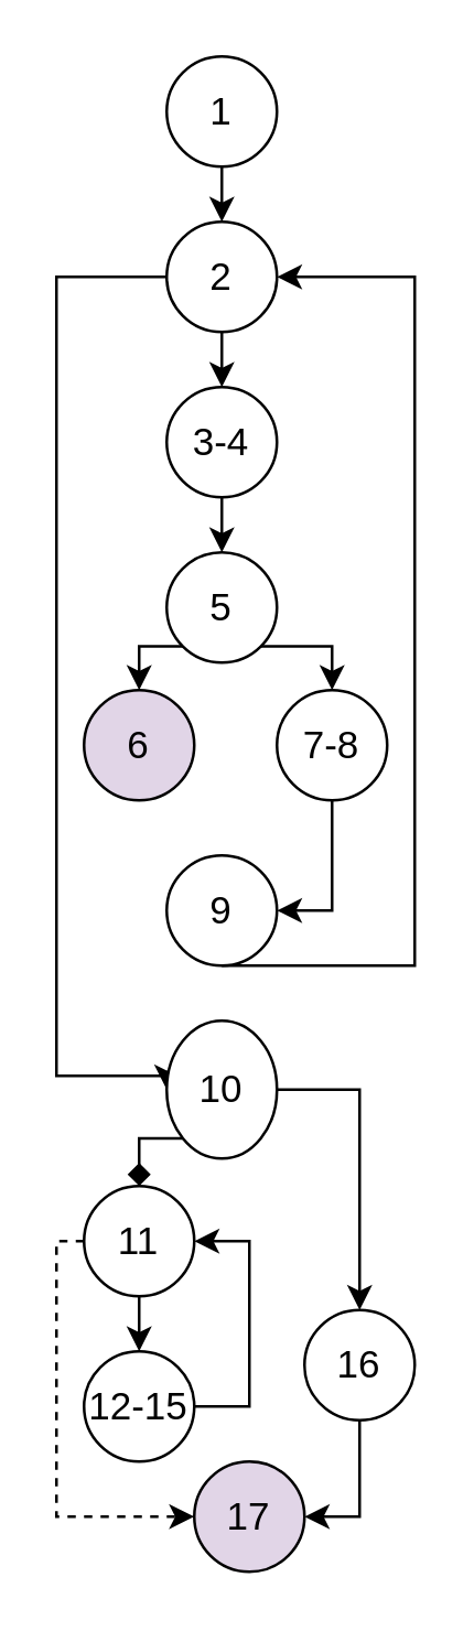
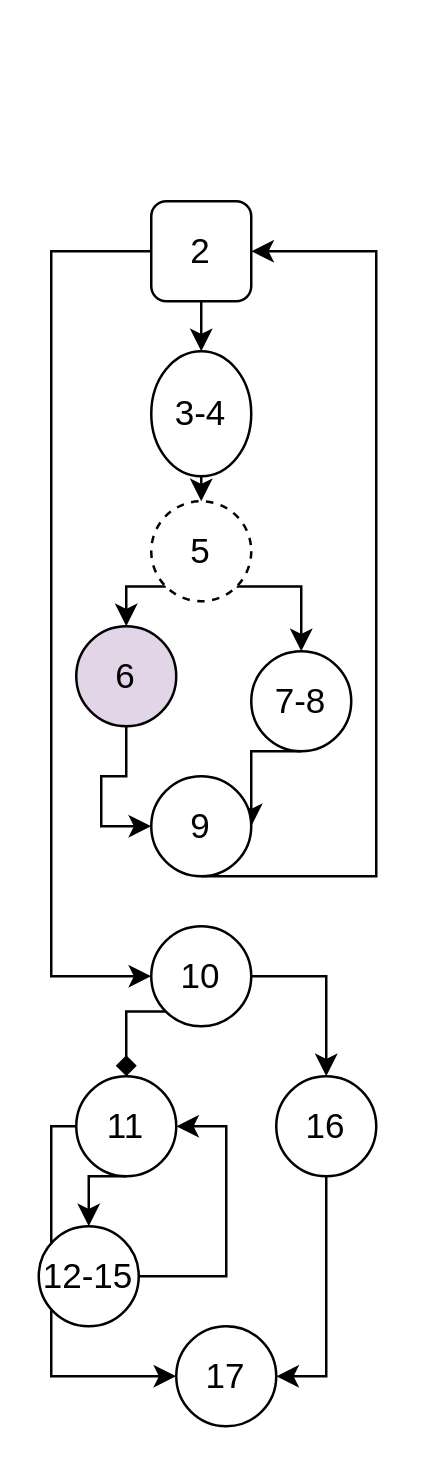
  <mxCell id="0" />
  <mxCell id="1" parent="0" />
- <mxCell id="2" style="edgeStyle=orthogonalEdgeStyle;rounded=0;orthogonalLoop=1;jettySize=auto;html=1;exitX=0.5;exitY=1;exitDx=0;exitDy=0;entryX=0.5;entryY=0;entryDx=0;entryDy=0;fontSize=14;" parent="1" source="3" target="6" edge="1"><mxGeometry relative="1" as="geometry" /></mxCell>
- <mxCell id="3" value="&lt;font style=&quot;font-size: 14px;&quot;&gt;1&lt;/font&gt;" style="ellipse;whiteSpace=wrap;html=1;" parent="1" vertex="1"><mxGeometry x="60" y="20" width="40" height="40" as="geometry" /></mxCell>
  <mxCell id="4" style="edgeStyle=orthogonalEdgeStyle;rounded=0;orthogonalLoop=1;jettySize=auto;html=1;exitX=0.5;exitY=1;exitDx=0;exitDy=0;entryX=0.5;entryY=0;entryDx=0;entryDy=0;fontSize=14;" parent="1" source="6" target="8" edge="1"><mxGeometry relative="1" as="geometry" /></mxCell>
  <mxCell id="5" style="edgeStyle=orthogonalEdgeStyle;rounded=0;orthogonalLoop=1;jettySize=auto;html=1;exitX=0;exitY=0.5;exitDx=0;exitDy=0;entryX=0;entryY=0.5;entryDx=0;entryDy=0;" edge="1" parent="1" source="6" target="20"><mxGeometry relative="1" as="geometry"><Array as="points"><mxPoint x="20" y="100" /><mxPoint x="20" y="390" /></Array></mxGeometry></mxCell>
- <mxCell id="6" value="&lt;span style=&quot;font-size: 14px;&quot;&gt;2&lt;/span&gt;" style="ellipse;whiteSpace=wrap;html=1;" parent="1" vertex="1"><mxGeometry x="60" y="80" width="40" height="40" as="geometry" /></mxCell>
+ <mxCell id="6" value="&lt;span style=&quot;font-size: 14px;&quot;&gt;2&lt;/span&gt;" style="whiteSpace=wrap;html=1;rounded=1;" parent="1" vertex="1"><mxGeometry x="60" y="80" width="40" height="40" as="geometry" /></mxCell>
  <mxCell id="7" style="edgeStyle=orthogonalEdgeStyle;rounded=0;orthogonalLoop=1;jettySize=auto;html=1;exitX=0.5;exitY=1;exitDx=0;exitDy=0;entryX=0.5;entryY=0;entryDx=0;entryDy=0;fontSize=14;" parent="1" source="8" target="11" edge="1"><mxGeometry relative="1" as="geometry" /></mxCell>
- <mxCell id="8" value="&lt;span style=&quot;font-size: 14px;&quot;&gt;3-4&lt;/span&gt;" style="ellipse;whiteSpace=wrap;html=1;" parent="1" vertex="1"><mxGeometry x="60" y="140" width="40" height="40" as="geometry" /></mxCell>
+ <mxCell id="8" value="&lt;span style=&quot;font-size: 14px;&quot;&gt;3-4&lt;/span&gt;" style="ellipse;whiteSpace=wrap;html=1;" parent="1" vertex="1"><mxGeometry x="60" y="140" width="40" height="50" as="geometry" /></mxCell>
  <mxCell id="9" style="edgeStyle=orthogonalEdgeStyle;rounded=0;orthogonalLoop=1;jettySize=auto;html=1;exitX=0;exitY=1;exitDx=0;exitDy=0;entryX=0.5;entryY=0;entryDx=0;entryDy=0;fontSize=14;" parent="1" source="11" target="15" edge="1"><mxGeometry relative="1" as="geometry" /></mxCell>
  <mxCell id="10" style="edgeStyle=orthogonalEdgeStyle;rounded=0;orthogonalLoop=1;jettySize=auto;html=1;exitX=1;exitY=1;exitDx=0;exitDy=0;entryX=0.5;entryY=0;entryDx=0;entryDy=0;fontSize=14;" parent="1" source="11" target="13" edge="1"><mxGeometry relative="1" as="geometry" /></mxCell>
- <mxCell id="11" value="&lt;span style=&quot;font-size: 14px;&quot;&gt;5&lt;/span&gt;" style="ellipse;whiteSpace=wrap;html=1;" parent="1" vertex="1"><mxGeometry x="60" y="200" width="40" height="40" as="geometry" /></mxCell>
+ <mxCell id="11" value="&lt;span style=&quot;font-size: 14px;&quot;&gt;5&lt;/span&gt;" style="ellipse;whiteSpace=wrap;html=1;dashed=1;" parent="1" vertex="1"><mxGeometry x="60" y="200" width="40" height="40" as="geometry" /></mxCell>
  <mxCell id="12" style="edgeStyle=orthogonalEdgeStyle;rounded=0;orthogonalLoop=1;jettySize=auto;html=1;exitX=0.5;exitY=1;exitDx=0;exitDy=0;entryX=1;entryY=0.5;entryDx=0;entryDy=0;" edge="1" parent="1" source="13" target="17"><mxGeometry relative="1" as="geometry" /></mxCell>
- <mxCell id="13" value="&lt;span style=&quot;font-size: 14px;&quot;&gt;7-8&lt;/span&gt;" style="ellipse;whiteSpace=wrap;html=1;" parent="1" vertex="1"><mxGeometry x="100" y="250" width="40" height="40" as="geometry" /></mxCell>
+ <mxCell id="13" value="&lt;span style=&quot;font-size: 14px;&quot;&gt;7-8&lt;/span&gt;" style="ellipse;whiteSpace=wrap;html=1;" parent="1" vertex="1"><mxGeometry x="100" y="260" width="40" height="40" as="geometry" /></mxCell>
+ <mxCell id="14" style="edgeStyle=orthogonalEdgeStyle;rounded=0;orthogonalLoop=1;jettySize=auto;html=1;exitX=0.5;exitY=1;exitDx=0;exitDy=0;entryX=0;entryY=0.5;entryDx=0;entryDy=0;" edge="1" parent="1" source="15" target="17"><mxGeometry relative="1" as="geometry" /></mxCell>
  <mxCell id="15" value="&lt;span style=&quot;font-size: 14px;&quot;&gt;6&lt;/span&gt;" style="ellipse;whiteSpace=wrap;html=1;fillColor=#e1d5e7;" parent="1" vertex="1"><mxGeometry x="30" y="250" width="40" height="40" as="geometry" /></mxCell>
  <mxCell id="16" style="edgeStyle=orthogonalEdgeStyle;rounded=0;orthogonalLoop=1;jettySize=auto;html=1;exitX=0.5;exitY=1;exitDx=0;exitDy=0;entryX=1;entryY=0.5;entryDx=0;entryDy=0;" edge="1" parent="1" source="17" target="6"><mxGeometry relative="1" as="geometry"><mxPoint x="240" y="260" as="targetPoint" /><Array as="points"><mxPoint x="150" y="350" /><mxPoint x="150" y="100" /></Array></mxGeometry></mxCell>
  <mxCell id="17" value="&lt;span style=&quot;font-size: 14px;&quot;&gt;9&lt;/span&gt;" style="ellipse;whiteSpace=wrap;html=1;" vertex="1" parent="1"><mxGeometry x="60" y="310" width="40" height="40" as="geometry" /></mxCell>
  <mxCell id="18" style="edgeStyle=orthogonalEdgeStyle;rounded=0;orthogonalLoop=1;jettySize=auto;html=1;exitX=0;exitY=1;exitDx=0;exitDy=0;entryX=0.5;entryY=0;entryDx=0;entryDy=0;endArrow=diamond;" edge="1" parent="1" source="20" target="25"><mxGeometry relative="1" as="geometry" /></mxCell>
  <mxCell id="19" style="edgeStyle=orthogonalEdgeStyle;rounded=0;orthogonalLoop=1;jettySize=auto;html=1;exitX=1;exitY=0.5;exitDx=0;exitDy=0;entryX=0.5;entryY=0;entryDx=0;entryDy=0;" edge="1" parent="1" source="20" target="22"><mxGeometry relative="1" as="geometry" /></mxCell>
- <mxCell id="20" value="&lt;span style=&quot;font-size: 14px;&quot;&gt;10&lt;/span&gt;" style="ellipse;whiteSpace=wrap;html=1;" vertex="1" parent="1"><mxGeometry x="60" y="370" width="40" height="50" as="geometry" /></mxCell>
+ <mxCell id="20" value="&lt;span style=&quot;font-size: 14px;&quot;&gt;10&lt;/span&gt;" style="ellipse;whiteSpace=wrap;html=1;" vertex="1" parent="1"><mxGeometry x="60" y="370" width="40" height="40" as="geometry" /></mxCell>
  <mxCell id="21" style="edgeStyle=orthogonalEdgeStyle;rounded=0;orthogonalLoop=1;jettySize=auto;html=1;exitX=0.5;exitY=1;exitDx=0;exitDy=0;entryX=1;entryY=0.5;entryDx=0;entryDy=0;" edge="1" parent="1" source="22" target="28"><mxGeometry relative="1" as="geometry" /></mxCell>
- <mxCell id="22" value="&lt;span style=&quot;font-size: 14px;&quot;&gt;16&lt;/span&gt;" style="ellipse;whiteSpace=wrap;html=1;" vertex="1" parent="1"><mxGeometry x="110" y="475" width="40" height="40" as="geometry" /></mxCell>
+ <mxCell id="22" value="&lt;span style=&quot;font-size: 14px;&quot;&gt;16&lt;/span&gt;" style="ellipse;whiteSpace=wrap;html=1;" vertex="1" parent="1"><mxGeometry x="110" y="430" width="40" height="40" as="geometry" /></mxCell>
  <mxCell id="23" style="edgeStyle=orthogonalEdgeStyle;rounded=0;orthogonalLoop=1;jettySize=auto;html=1;exitX=0.5;exitY=1;exitDx=0;exitDy=0;entryX=0.5;entryY=0;entryDx=0;entryDy=0;" edge="1" parent="1" source="25" target="27"><mxGeometry relative="1" as="geometry" /></mxCell>
- <mxCell id="24" style="edgeStyle=orthogonalEdgeStyle;rounded=0;orthogonalLoop=1;jettySize=auto;html=1;exitX=0;exitY=0.5;exitDx=0;exitDy=0;entryX=0;entryY=0.5;entryDx=0;entryDy=0;dashed=1;" edge="1" parent="1" source="25" target="28"><mxGeometry relative="1" as="geometry"><Array as="points"><mxPoint x="20" y="450" /><mxPoint x="20" y="550" /></Array></mxGeometry></mxCell>
+ <mxCell id="24" style="edgeStyle=orthogonalEdgeStyle;rounded=0;orthogonalLoop=1;jettySize=auto;html=1;exitX=0;exitY=0.5;exitDx=0;exitDy=0;entryX=0;entryY=0.5;entryDx=0;entryDy=0;" edge="1" parent="1" source="25" target="28"><mxGeometry relative="1" as="geometry"><Array as="points"><mxPoint x="20" y="450" /><mxPoint x="20" y="550" /></Array></mxGeometry></mxCell>
  <mxCell id="25" value="&lt;span style=&quot;font-size: 14px;&quot;&gt;11&lt;/span&gt;" style="ellipse;whiteSpace=wrap;html=1;" vertex="1" parent="1"><mxGeometry x="30" y="430" width="40" height="40" as="geometry" /></mxCell>
  <mxCell id="26" style="edgeStyle=orthogonalEdgeStyle;rounded=0;orthogonalLoop=1;jettySize=auto;html=1;exitX=1;exitY=0.5;exitDx=0;exitDy=0;entryX=1;entryY=0.5;entryDx=0;entryDy=0;" edge="1" parent="1" source="27" target="25"><mxGeometry relative="1" as="geometry" /></mxCell>
- <mxCell id="27" value="&lt;span style=&quot;font-size: 14px;&quot;&gt;12-15&lt;/span&gt;" style="ellipse;whiteSpace=wrap;html=1;" vertex="1" parent="1"><mxGeometry x="30" y="490" width="40" height="40" as="geometry" /></mxCell>
- <mxCell id="28" value="&lt;span style=&quot;font-size: 14px;&quot;&gt;17&lt;/span&gt;" style="ellipse;whiteSpace=wrap;html=1;fillColor=#e1d5e7;" vertex="1" parent="1"><mxGeometry x="70" y="530" width="40" height="40" as="geometry" /></mxCell>
+ <mxCell id="27" value="&lt;span style=&quot;font-size: 14px;&quot;&gt;12-15&lt;/span&gt;" style="ellipse;whiteSpace=wrap;html=1;" vertex="1" parent="1"><mxGeometry x="15" y="490" width="40" height="40" as="geometry" /></mxCell>
+ <mxCell id="28" value="&lt;span style=&quot;font-size: 14px;&quot;&gt;17&lt;/span&gt;" style="ellipse;whiteSpace=wrap;html=1;" vertex="1" parent="1"><mxGeometry x="70" y="530" width="40" height="40" as="geometry" /></mxCell>
